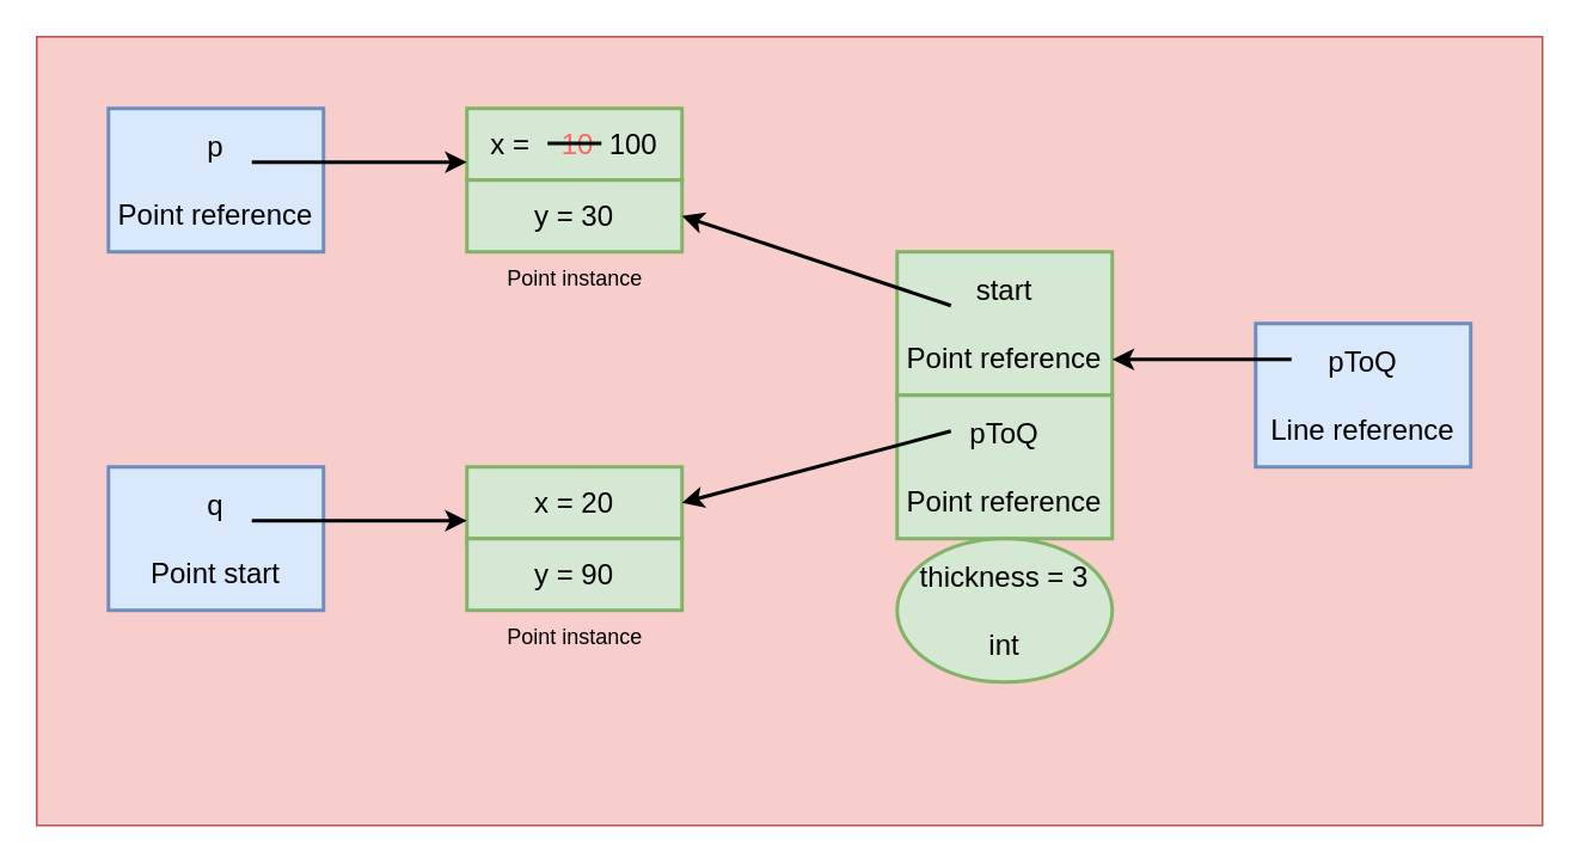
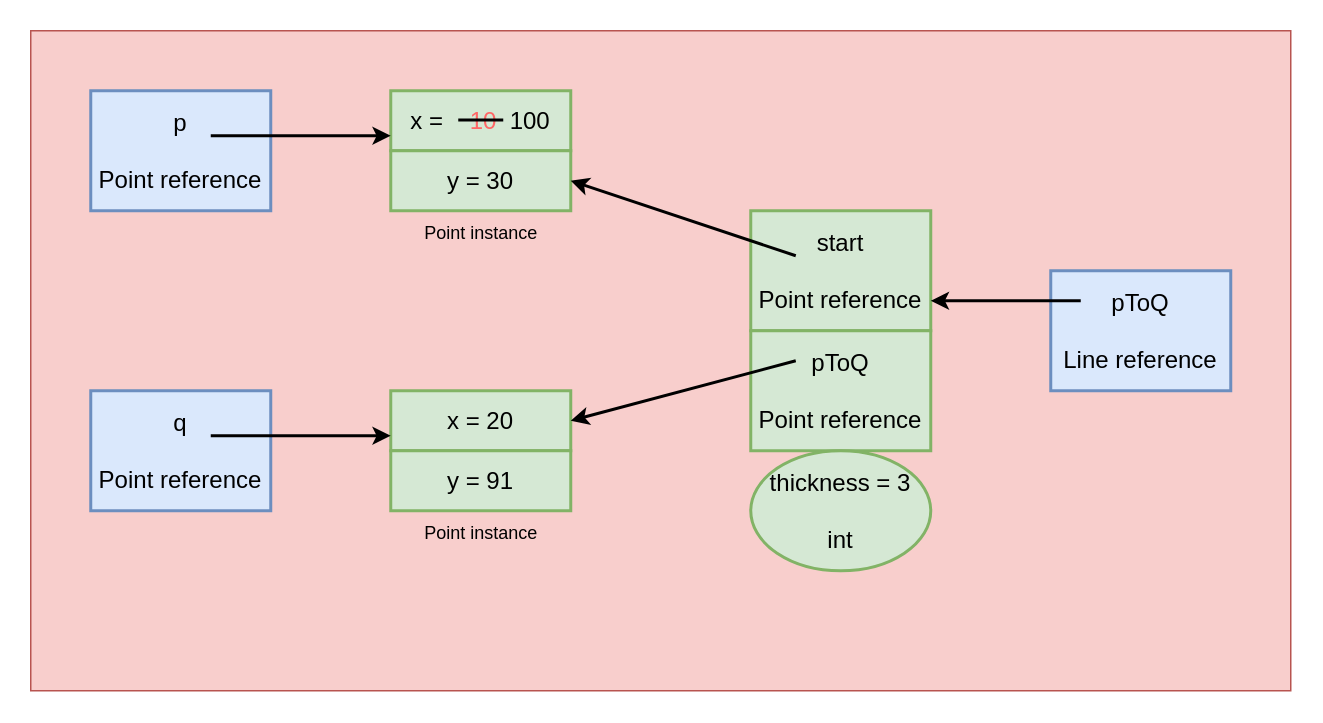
  <mxCell id="0" />
  <mxCell id="1" parent="0" />
  <mxCell id="2" value="" style="rounded=0;whiteSpace=wrap;html=1;fillColor=#f8cecc;strokeColor=#b85450;" vertex="1" parent="1"><mxGeometry y="20" width="840" height="440" as="geometry" x="20" /></mxCell>
  <mxCell id="3" value="p&lt;div style=&quot;font-size: 16px;&quot;&gt;&lt;br style=&quot;font-size: 16px;&quot;&gt;&lt;/div&gt;&lt;div style=&quot;font-size: 16px;&quot;&gt;Point reference&lt;/div&gt;" style="rounded=0;whiteSpace=wrap;html=1;strokeWidth=2;fontSize=16;fillColor=#dae8fc;strokeColor=#6c8ebf;" vertex="1" parent="1"><mxGeometry x="60" y="60" width="120" height="80" as="geometry" /></mxCell>
- <mxCell id="4" value="&lt;div style=&quot;font-size: 16px;&quot;&gt;q&lt;/div&gt;&lt;div style=&quot;font-size: 16px;&quot;&gt;&lt;br style=&quot;font-size: 16px;&quot;&gt;&lt;/div&gt;&lt;div style=&quot;font-size: 16px;&quot;&gt;Point start&lt;/div&gt;" style="rounded=0;whiteSpace=wrap;html=1;strokeWidth=2;fontSize=16;fillColor=#dae8fc;strokeColor=#6c8ebf;" vertex="1" parent="1"><mxGeometry x="60" y="260" width="120" height="80" as="geometry" /></mxCell>
+ <mxCell id="4" value="&lt;div style=&quot;font-size: 16px;&quot;&gt;q&lt;/div&gt;&lt;div style=&quot;font-size: 16px;&quot;&gt;&lt;br style=&quot;font-size: 16px;&quot;&gt;&lt;/div&gt;&lt;div style=&quot;font-size: 16px;&quot;&gt;Point reference&lt;/div&gt;" style="rounded=0;whiteSpace=wrap;html=1;strokeWidth=2;fontSize=16;fillColor=#dae8fc;strokeColor=#6c8ebf;" vertex="1" parent="1"><mxGeometry x="60" y="260" width="120" height="80" as="geometry" /></mxCell>
  <mxCell id="5" value="x =&amp;nbsp; &amp;nbsp; &lt;font color=&quot;#ff6666&quot;&gt;10&lt;/font&gt;&amp;nbsp; 100" style="rounded=0;whiteSpace=wrap;html=1;strokeWidth=2;fontSize=16;fillColor=#d5e8d4;strokeColor=#82b366;" vertex="1" parent="1"><mxGeometry x="260" y="60" width="120" height="40" as="geometry" /></mxCell>
  <mxCell id="6" value="y = 30" style="rounded=0;whiteSpace=wrap;html=1;strokeWidth=2;fontSize=16;fillColor=#d5e8d4;strokeColor=#82b366;" vertex="1" parent="1"><mxGeometry x="260" y="100" width="120" height="40" as="geometry" /></mxCell>
  <mxCell id="7" value="x = 20" style="rounded=0;whiteSpace=wrap;html=1;strokeWidth=2;fontSize=16;fillColor=#d5e8d4;strokeColor=#82b366;" vertex="1" parent="1"><mxGeometry x="260" y="260" width="120" height="40" as="geometry" /></mxCell>
- <mxCell id="8" value="y = 90" style="rounded=0;whiteSpace=wrap;html=1;strokeWidth=2;fontSize=16;fillColor=#d5e8d4;strokeColor=#82b366;" vertex="1" parent="1"><mxGeometry x="260" y="300" width="120" height="40" as="geometry" /></mxCell>
+ <mxCell id="8" value="y = 91" style="rounded=0;whiteSpace=wrap;html=1;strokeWidth=2;fontSize=16;fillColor=#d5e8d4;strokeColor=#82b366;" vertex="1" parent="1"><mxGeometry x="260" y="300" width="120" height="40" as="geometry" /></mxCell>
  <mxCell id="9" value="" style="endArrow=classic;html=1;rounded=0;entryX=0;entryY=0.5;entryDx=0;entryDy=0;strokeWidth=2;fontSize=16;" edge="1" parent="1"><mxGeometry width="50" height="50" relative="1" as="geometry"><mxPoint x="140" y="90" as="sourcePoint" /><mxPoint x="260" y="90" as="targetPoint" /></mxGeometry></mxCell>
  <mxCell id="10" value="" style="endArrow=classic;html=1;rounded=0;entryX=0;entryY=0.5;entryDx=0;entryDy=0;strokeWidth=2;fontSize=16;" edge="1" parent="1"><mxGeometry width="50" height="50" relative="1" as="geometry"><mxPoint x="140" y="290" as="sourcePoint" /><mxPoint x="260" y="290" as="targetPoint" /></mxGeometry></mxCell>
  <mxCell id="11" value="pToQ&lt;div style=&quot;font-size: 16px;&quot;&gt;&lt;br style=&quot;font-size: 16px;&quot;&gt;&lt;/div&gt;&lt;div style=&quot;font-size: 16px;&quot;&gt;Line reference&lt;/div&gt;" style="rounded=0;whiteSpace=wrap;html=1;strokeWidth=2;fontSize=16;fillColor=#dae8fc;strokeColor=#6c8ebf;" vertex="1" parent="1"><mxGeometry x="700" y="180" width="120" height="80" as="geometry" /></mxCell>
  <mxCell id="12" value="start&lt;div style=&quot;font-size: 16px;&quot;&gt;&lt;br style=&quot;font-size: 16px;&quot;&gt;&lt;/div&gt;&lt;div style=&quot;font-size: 16px;&quot;&gt;Point reference&lt;/div&gt;" style="rounded=0;whiteSpace=wrap;html=1;strokeWidth=2;fontSize=16;fillColor=#d5e8d4;strokeColor=#82b366;" vertex="1" parent="1"><mxGeometry x="500" y="140" width="120" height="80" as="geometry" /></mxCell>
  <mxCell id="13" value="pToQ&lt;div style=&quot;font-size: 16px;&quot;&gt;&lt;br style=&quot;font-size: 16px;&quot;&gt;&lt;/div&gt;&lt;div style=&quot;font-size: 16px;&quot;&gt;Point reference&lt;/div&gt;" style="rounded=0;whiteSpace=wrap;html=1;strokeWidth=2;fontSize=16;fillColor=#d5e8d4;strokeColor=#82b366;" vertex="1" parent="1"><mxGeometry x="500" y="220" width="120" height="80" as="geometry" /></mxCell>
  <mxCell id="14" value="thickness = 3&lt;div&gt;&lt;br&gt;&lt;div style=&quot;font-size: 16px;&quot;&gt;int&lt;/div&gt;&lt;/div&gt;" style="ellipse;whiteSpace=wrap;html=1;strokeWidth=2;fontSize=16;fillColor=#d5e8d4;strokeColor=#82b366;" vertex="1" parent="1"><mxGeometry x="500" y="300" width="120" height="80" as="geometry" /></mxCell>
  <mxCell id="15" value="" style="endArrow=classic;html=1;rounded=0;entryX=1;entryY=0.5;entryDx=0;entryDy=0;strokeWidth=2;fontSize=16;" edge="1" parent="1" target="7"><mxGeometry width="50" height="50" relative="1" as="geometry"><mxPoint x="530" y="240" as="sourcePoint" /><mxPoint x="580" y="190" as="targetPoint" /></mxGeometry></mxCell>
  <mxCell id="16" value="" style="endArrow=classic;html=1;rounded=0;entryX=1;entryY=0.5;entryDx=0;entryDy=0;strokeWidth=2;fontSize=16;" edge="1" parent="1" target="6"><mxGeometry width="50" height="50" relative="1" as="geometry"><mxPoint x="530" y="170" as="sourcePoint" /><mxPoint x="380" y="210" as="targetPoint" /></mxGeometry></mxCell>
  <mxCell id="17" value="" style="endArrow=classic;html=1;rounded=0;entryX=1;entryY=0.75;entryDx=0;entryDy=0;strokeWidth=2;fontSize=16;" edge="1" parent="1" target="12"><mxGeometry width="50" height="50" relative="1" as="geometry"><mxPoint x="720" y="200" as="sourcePoint" /><mxPoint x="770" y="150" as="targetPoint" /></mxGeometry></mxCell>
  <mxCell id="18" value="Point instance" style="text;html=1;align=center;verticalAlign=middle;resizable=0;points=[];autosize=1;strokeColor=none;fillColor=none;" vertex="1" parent="1"><mxGeometry x="270" y="340" width="100" height="30" as="geometry" /></mxCell>
  <mxCell id="19" value="Point instance" style="text;html=1;align=center;verticalAlign=middle;resizable=0;points=[];autosize=1;strokeColor=none;fillColor=none;" vertex="1" parent="1"><mxGeometry x="270" y="140" width="100" height="30" as="geometry" /></mxCell>
  <mxCell id="20" value="" style="endArrow=none;html=1;rounded=0;strokeWidth=2;" edge="1" parent="1"><mxGeometry width="50" height="50" relative="1" as="geometry"><mxPoint x="305" y="79.5" as="sourcePoint" /><mxPoint x="335" y="79.5" as="targetPoint" /></mxGeometry></mxCell>
